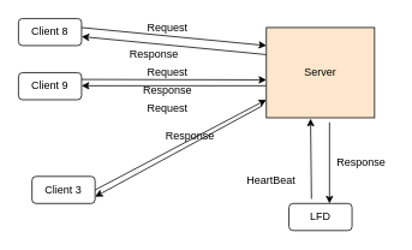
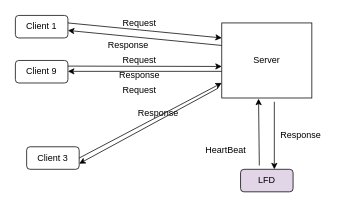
  <mxCell id="0" />
  <mxCell id="1" parent="0" />
- <mxCell id="2" value="Client 8" style="rounded=1;whiteSpace=wrap;html=1;" vertex="1" parent="1"><mxGeometry x="20" y="20" width="70" height="30" as="geometry" /></mxCell>
+ <mxCell id="2" value="Client 1" style="rounded=1;whiteSpace=wrap;html=1;" vertex="1" parent="1"><mxGeometry x="20" y="20" width="70" height="30" as="geometry" /></mxCell>
  <mxCell id="3" value="Client 9" style="rounded=1;whiteSpace=wrap;html=1;" vertex="1" parent="1"><mxGeometry x="20" y="80" width="70" height="30" as="geometry" /></mxCell>
  <mxCell id="4" value="Client 3" style="rounded=1;whiteSpace=wrap;html=1;" vertex="1" parent="1"><mxGeometry x="35" y="195" width="70" height="30" as="geometry" /></mxCell>
- <mxCell id="5" value="LFD" style="rounded=1;whiteSpace=wrap;html=1;" vertex="1" parent="1"><mxGeometry x="320" y="225" width="70" height="30" as="geometry" /></mxCell>
+ <mxCell id="5" value="LFD" style="rounded=1;whiteSpace=wrap;html=1;fillColor=#e1d5e7;" vertex="1" parent="1"><mxGeometry x="320" y="225" width="70" height="30" as="geometry" /></mxCell>
  <mxCell id="6" value="" style="endArrow=classic;html=1;entryX=0;entryY=0.383;entryDx=0;entryDy=0;exitX=1;exitY=0.25;exitDx=0;exitDy=0;entryPerimeter=0;" edge="1" parent="1" source="3"><mxGeometry width="50" height="50" relative="1" as="geometry"><mxPoint x="100" y="45" as="sourcePoint" /><mxPoint x="295" y="87.98" as="targetPoint" /><Array as="points" /></mxGeometry></mxCell>
  <mxCell id="7" value="" style="endArrow=classic;html=1;exitX=1;exitY=0.5;exitDx=0;exitDy=0;" edge="1" parent="1" source="4"><mxGeometry width="50" height="50" relative="1" as="geometry"><mxPoint x="100" y="105" as="sourcePoint" /><mxPoint x="295" y="110" as="targetPoint" /></mxGeometry></mxCell>
  <mxCell id="8" value="" style="endArrow=classic;html=1;entryX=1;entryY=0.75;entryDx=0;entryDy=0;exitX=-0.042;exitY=0.867;exitDx=0;exitDy=0;exitPerimeter=0;" edge="1" parent="1" target="4"><mxGeometry width="50" height="50" relative="1" as="geometry"><mxPoint x="289.96" y="117.02" as="sourcePoint" /><mxPoint x="305" y="120" as="targetPoint" /></mxGeometry></mxCell>
  <mxCell id="9" value="" style="endArrow=classic;html=1;entryX=0;entryY=0.5;entryDx=0;entryDy=0;exitX=1;exitY=0.5;exitDx=0;exitDy=0;" edge="1" parent="1"><mxGeometry width="50" height="50" relative="1" as="geometry"><mxPoint x="295" y="94.5" as="sourcePoint" /><mxPoint x="90" y="94.5" as="targetPoint" /></mxGeometry></mxCell>
  <mxCell id="10" value="" style="endArrow=classic;html=1;" edge="1" parent="1"><mxGeometry width="50" height="50" relative="1" as="geometry"><mxPoint x="295" y="60" as="sourcePoint" /><mxPoint x="90" y="40" as="targetPoint" /></mxGeometry></mxCell>
  <mxCell id="11" value="" style="endArrow=classic;html=1;" edge="1" parent="1"><mxGeometry width="50" height="50" relative="1" as="geometry"><mxPoint x="90" y="30" as="sourcePoint" /><mxPoint x="295" y="50" as="targetPoint" /></mxGeometry></mxCell>
- <mxCell id="12" value="Server" style="rounded=0;whiteSpace=wrap;html=1;fillColor=#ffe6cc;" vertex="1" parent="1"><mxGeometry x="295" y="30" width="120" height="100" as="geometry" /></mxCell>
+ <mxCell id="12" value="Server" style="rounded=0;whiteSpace=wrap;html=1;" vertex="1" parent="1"><mxGeometry x="295" y="30" width="120" height="100" as="geometry" /></mxCell>
  <mxCell id="13" value="Request" style="text;html=1;align=center;verticalAlign=middle;resizable=0;points=[];autosize=1;" vertex="1" parent="1"><mxGeometry x="155" y="20" width="60" height="20" as="geometry" /></mxCell>
  <mxCell id="14" value="Request" style="text;html=1;align=center;verticalAlign=middle;resizable=0;points=[];autosize=1;" vertex="1" parent="1"><mxGeometry x="155" y="70" width="60" height="20" as="geometry" /></mxCell>
  <mxCell id="15" value="Request" style="text;html=1;align=center;verticalAlign=middle;resizable=0;points=[];autosize=1;" vertex="1" parent="1"><mxGeometry x="155" y="110" width="60" height="20" as="geometry" /></mxCell>
  <mxCell id="16" value="Response" style="text;html=1;align=center;verticalAlign=middle;resizable=0;points=[];autosize=1;" vertex="1" parent="1"><mxGeometry x="135" y="50" width="70" height="20" as="geometry" /></mxCell>
  <mxCell id="17" value="Response" style="text;html=1;align=center;verticalAlign=middle;resizable=0;points=[];autosize=1;" vertex="1" parent="1"><mxGeometry x="150" y="90" width="70" height="20" as="geometry" /></mxCell>
  <mxCell id="18" value="Response" style="text;html=1;align=center;verticalAlign=middle;resizable=0;points=[];autosize=1;" vertex="1" parent="1"><mxGeometry x="175" y="140" width="70" height="20" as="geometry" /></mxCell>
  <mxCell id="19" value="" style="endArrow=classic;html=1;" edge="1" parent="1"><mxGeometry width="50" height="50" relative="1" as="geometry"><mxPoint x="345" y="220" as="sourcePoint" /><mxPoint x="344" y="131" as="targetPoint" /></mxGeometry></mxCell>
  <mxCell id="20" value="" style="endArrow=classic;html=1;entryX=0.5;entryY=1;entryDx=0;entryDy=0;" edge="1" parent="1"><mxGeometry width="50" height="50" relative="1" as="geometry"><mxPoint x="365" y="135" as="sourcePoint" /><mxPoint x="365" y="225" as="targetPoint" /></mxGeometry></mxCell>
  <mxCell id="21" value="HeartBeat" style="text;html=1;align=center;verticalAlign=middle;resizable=0;points=[];autosize=1;" vertex="1" parent="1"><mxGeometry x="265" y="190" width="70" height="20" as="geometry" /></mxCell>
  <mxCell id="22" value="Response" style="text;html=1;align=center;verticalAlign=middle;resizable=0;points=[];autosize=1;" vertex="1" parent="1"><mxGeometry x="365" y="170" width="70" height="20" as="geometry" /></mxCell>
